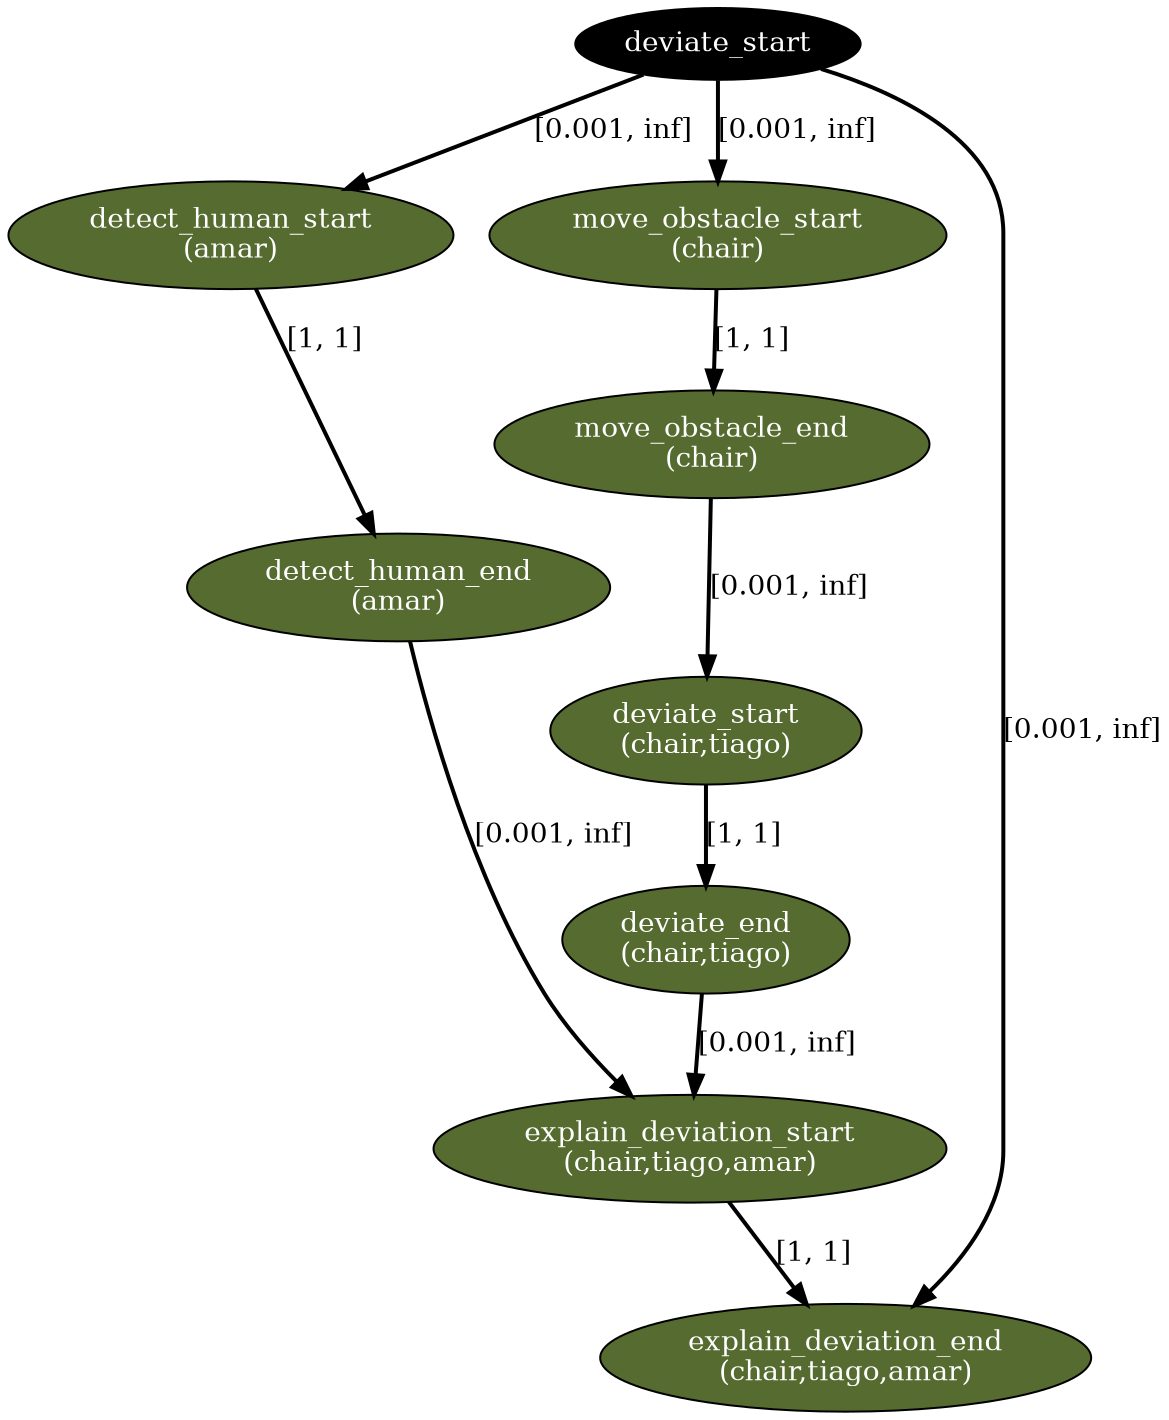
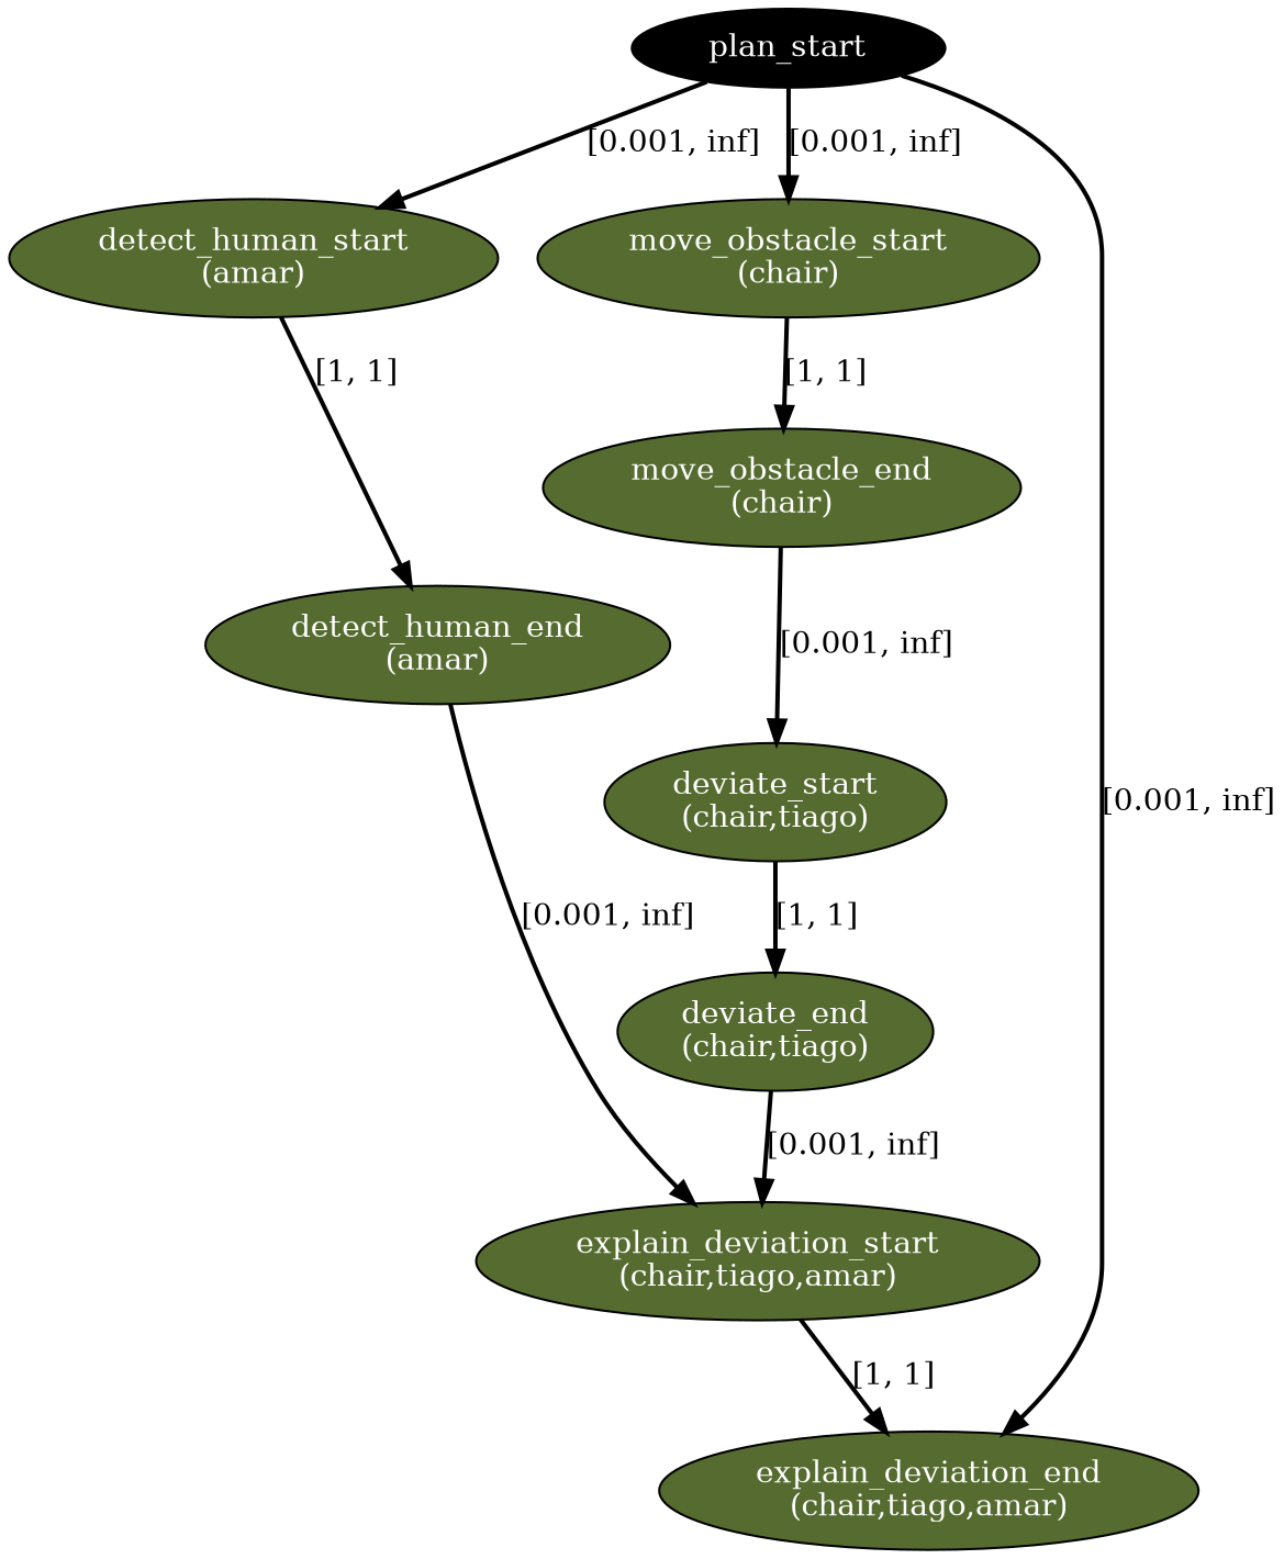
  digraph {
    node [fillcolor=darkolivegreen fontcolor=white style=filled]
    edge [color=black penwidth=2]
-   n1 [fillcolor=black label=deviate_start]
+   n1 [fillcolor=black label=plan_start]
    n2 [label="detect_human_start\n(amar)"]
    n3 [label="move_obstacle_start\n(chair)"]
    n4 [label="explain_deviation_end\n(chair,tiago,amar)"]
    n5 [label="detect_human_end\n(amar)"]
    n6 [label="explain_deviation_start\n(chair,tiago,amar)"]
    n7 [label="move_obstacle_end\n(chair)"]
    n8 [label="deviate_start\n(chair,tiago)"]
    n9 [label="deviate_end\n(chair,tiago)"]
    n1 -> n2 [label="[0.001, inf]"]
    n1 -> n3 [label="[0.001, inf]"]
    n1 -> n4 [label="[0.001, inf]"]
    n2 -> n5 [label="[1, 1]"]
    n3 -> n7 [label="[1, 1]"]
    n5 -> n6 [label="[0.001, inf]"]
    n6 -> n4 [label="[1, 1]"]
    n7 -> n8 [label="[0.001, inf]"]
    n8 -> n9 [label="[1, 1]"]
    n9 -> n6 [label="[0.001, inf]"]
  }
